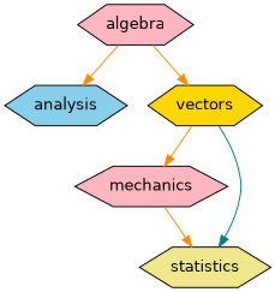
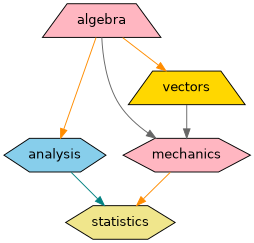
  digraph {
    fontname="DejaVu Sans"
    node [fillcolor=lightpink fontname="DejaVu Sans" shape=hexagon style=filled]
    edge [color=darkorange fontname="DejaVu Sans"]
    analysis [fillcolor=skyblue]
-   algebra
+   algebra [shape=trapezium]
    mechanics
-   vectors [fillcolor=gold]
+   vectors [fillcolor=gold shape=trapezium]
    statistics [fillcolor=khaki]
-   vectors -> statistics [color=teal]
+   analysis -> statistics [color=teal]
    algebra -> analysis
+   algebra -> mechanics [color=gray40]
    algebra -> vectors
    mechanics -> statistics
-   vectors -> mechanics
+   vectors -> mechanics [color=gray40]
  }
